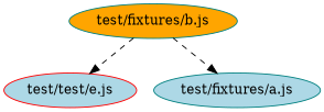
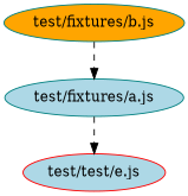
  digraph {
    node [color=teal fillcolor=lightblue style=filled]
    edge [style=dashed]
    "test/fixtures/b.js" [fillcolor=orange]
    n2 [color=red label="test/test/e.js"]
    "test/fixtures/a.js"
-   "test/fixtures/b.js" -> n2
+   "test/fixtures/a.js" -> n2
    "test/fixtures/b.js" -> "test/fixtures/a.js"
  }
